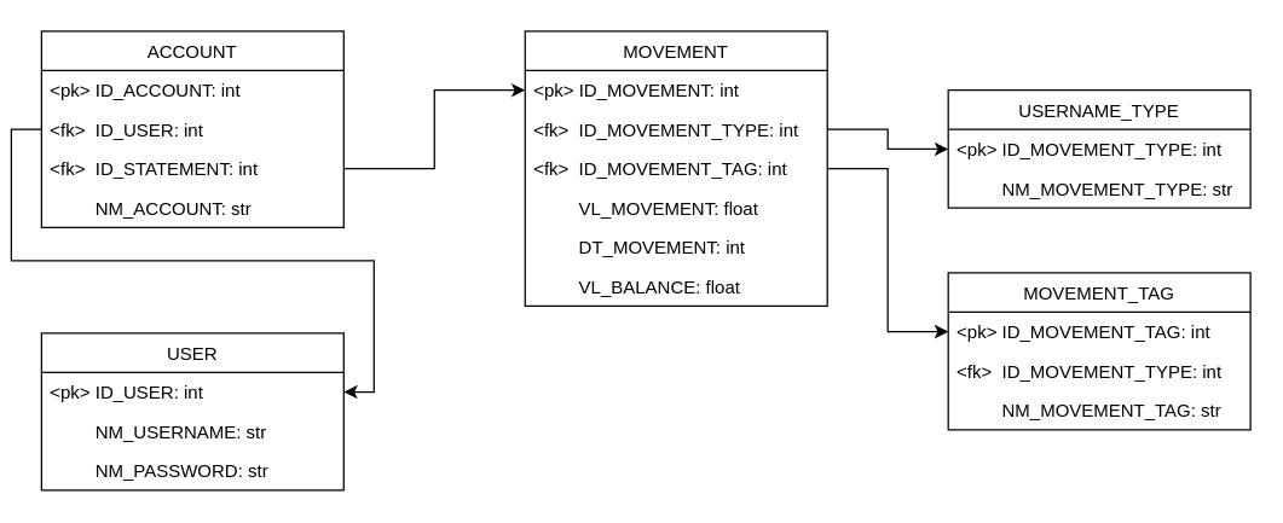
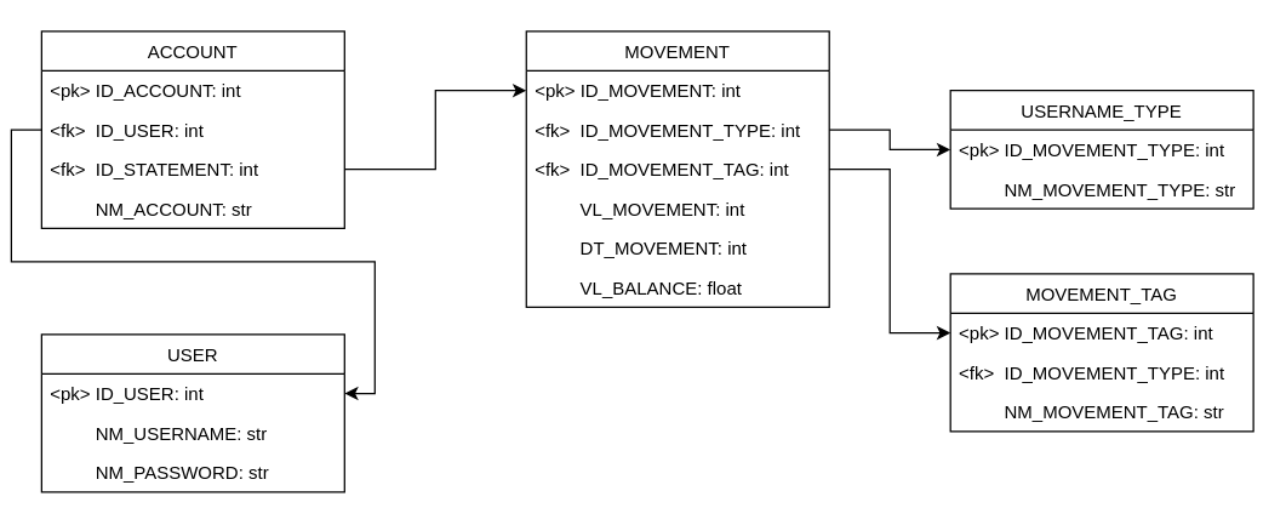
  <mxCell id="0" />
  <mxCell id="1" parent="0" />
  <mxCell id="2" value="USER" style="swimlane;fontStyle=0;childLayout=stackLayout;horizontal=1;startSize=26;fillColor=none;horizontalStack=0;resizeParent=1;resizeParentMax=0;resizeLast=0;collapsible=1;marginBottom=0;" parent="1" vertex="1"><mxGeometry x="20" y="220" width="200" height="104" as="geometry" /></mxCell>
  <mxCell id="3" value="&lt;pk&gt; ID_USER: int" style="text;strokeColor=none;fillColor=none;align=left;verticalAlign=top;spacingLeft=4;spacingRight=4;overflow=hidden;rotatable=0;points=[[0,0.5],[1,0.5]];portConstraint=eastwest;" parent="2" vertex="1"><mxGeometry y="26" width="200" height="26" as="geometry" /></mxCell>
  <mxCell id="4" value="         NM_USERNAME: str" style="text;strokeColor=none;fillColor=none;align=left;verticalAlign=top;spacingLeft=4;spacingRight=4;overflow=hidden;rotatable=0;points=[[0,0.5],[1,0.5]];portConstraint=eastwest;" parent="2" vertex="1"><mxGeometry y="52" width="200" height="26" as="geometry" /></mxCell>
  <mxCell id="5" value="         NM_PASSWORD: str" style="text;strokeColor=none;fillColor=none;align=left;verticalAlign=top;spacingLeft=4;spacingRight=4;overflow=hidden;rotatable=0;points=[[0,0.5],[1,0.5]];portConstraint=eastwest;" parent="2" vertex="1"><mxGeometry y="78" width="200" height="26" as="geometry" /></mxCell>
  <mxCell id="6" value="ACCOUNT" style="swimlane;fontStyle=0;childLayout=stackLayout;horizontal=1;startSize=26;fillColor=none;horizontalStack=0;resizeParent=1;resizeParentMax=0;resizeLast=0;collapsible=1;marginBottom=0;" parent="1" vertex="1"><mxGeometry x="20" y="20" width="200" height="130" as="geometry" /></mxCell>
  <mxCell id="7" value="&lt;pk&gt; ID_ACCOUNT: int" style="text;strokeColor=none;fillColor=none;align=left;verticalAlign=top;spacingLeft=4;spacingRight=4;overflow=hidden;rotatable=0;points=[[0,0.5],[1,0.5]];portConstraint=eastwest;" parent="6" vertex="1"><mxGeometry y="26" width="200" height="26" as="geometry" /></mxCell>
  <mxCell id="8" value="&lt;fk&gt;  ID_USER: int" style="text;strokeColor=none;fillColor=none;align=left;verticalAlign=top;spacingLeft=4;spacingRight=4;overflow=hidden;rotatable=0;points=[[0,0.5],[1,0.5]];portConstraint=eastwest;" parent="6" vertex="1"><mxGeometry y="52" width="200" height="26" as="geometry" /></mxCell>
  <mxCell id="9" value="&lt;fk&gt;  ID_STATEMENT: int" style="text;strokeColor=none;fillColor=none;align=left;verticalAlign=top;spacingLeft=4;spacingRight=4;overflow=hidden;rotatable=0;points=[[0,0.5],[1,0.5]];portConstraint=eastwest;" parent="6" vertex="1"><mxGeometry y="78" width="200" height="26" as="geometry" /></mxCell>
  <mxCell id="10" value="         NM_ACCOUNT: str" style="text;strokeColor=none;fillColor=none;align=left;verticalAlign=top;spacingLeft=4;spacingRight=4;overflow=hidden;rotatable=0;points=[[0,0.5],[1,0.5]];portConstraint=eastwest;" parent="6" vertex="1"><mxGeometry y="104" width="200" height="26" as="geometry" /></mxCell>
  <mxCell id="11" value="MOVEMENT" style="swimlane;fontStyle=0;childLayout=stackLayout;horizontal=1;startSize=26;fillColor=none;horizontalStack=0;resizeParent=1;resizeParentMax=0;resizeLast=0;collapsible=1;marginBottom=0;" parent="1" vertex="1"><mxGeometry x="340" y="20" width="200" height="182" as="geometry" /></mxCell>
  <mxCell id="12" value="&lt;pk&gt; ID_MOVEMENT: int" style="text;strokeColor=none;fillColor=none;align=left;verticalAlign=top;spacingLeft=4;spacingRight=4;overflow=hidden;rotatable=0;points=[[0,0.5],[1,0.5]];portConstraint=eastwest;" parent="11" vertex="1"><mxGeometry y="26" width="200" height="26" as="geometry" /></mxCell>
  <mxCell id="13" value="&lt;fk&gt;  ID_MOVEMENT_TYPE: int" style="text;strokeColor=none;fillColor=none;align=left;verticalAlign=top;spacingLeft=4;spacingRight=4;overflow=hidden;rotatable=0;points=[[0,0.5],[1,0.5]];portConstraint=eastwest;" parent="11" vertex="1"><mxGeometry y="52" width="200" height="26" as="geometry" /></mxCell>
  <mxCell id="14" value="&lt;fk&gt;  ID_MOVEMENT_TAG: int" style="text;strokeColor=none;fillColor=none;align=left;verticalAlign=top;spacingLeft=4;spacingRight=4;overflow=hidden;rotatable=0;points=[[0,0.5],[1,0.5]];portConstraint=eastwest;" vertex="1" parent="11"><mxGeometry y="78" width="200" height="26" as="geometry" /></mxCell>
- <mxCell id="15" value="         VL_MOVEMENT: float" style="text;strokeColor=none;fillColor=none;align=left;verticalAlign=top;spacingLeft=4;spacingRight=4;overflow=hidden;rotatable=0;points=[[0,0.5],[1,0.5]];portConstraint=eastwest;" parent="11" vertex="1"><mxGeometry y="104" width="200" height="26" as="geometry" /></mxCell>
+ <mxCell id="15" value="         VL_MOVEMENT: int" style="text;strokeColor=none;fillColor=none;align=left;verticalAlign=top;spacingLeft=4;spacingRight=4;overflow=hidden;rotatable=0;points=[[0,0.5],[1,0.5]];portConstraint=eastwest;" parent="11" vertex="1"><mxGeometry y="104" width="200" height="26" as="geometry" /></mxCell>
  <mxCell id="16" value="         DT_MOVEMENT: int" style="text;strokeColor=none;fillColor=none;align=left;verticalAlign=top;spacingLeft=4;spacingRight=4;overflow=hidden;rotatable=0;points=[[0,0.5],[1,0.5]];portConstraint=eastwest;" vertex="1" parent="11"><mxGeometry y="130" width="200" height="26" as="geometry" /></mxCell>
  <mxCell id="17" value="         VL_BALANCE: float" style="text;strokeColor=none;fillColor=none;align=left;verticalAlign=top;spacingLeft=4;spacingRight=4;overflow=hidden;rotatable=0;points=[[0,0.5],[1,0.5]];portConstraint=eastwest;" vertex="1" parent="11"><mxGeometry y="156" width="200" height="26" as="geometry" /></mxCell>
  <mxCell id="18" style="edgeStyle=orthogonalEdgeStyle;rounded=0;orthogonalLoop=1;jettySize=auto;html=1;entryX=0;entryY=0.5;entryDx=0;entryDy=0;" parent="1" source="9" target="12" edge="1"><mxGeometry relative="1" as="geometry" /></mxCell>
  <mxCell id="19" style="edgeStyle=orthogonalEdgeStyle;rounded=0;orthogonalLoop=1;jettySize=auto;html=1;entryX=1;entryY=0.5;entryDx=0;entryDy=0;" parent="1" source="8" target="3" edge="1"><mxGeometry relative="1" as="geometry" /></mxCell>
  <mxCell id="20" value="USERNAME_TYPE" style="swimlane;fontStyle=0;childLayout=stackLayout;horizontal=1;startSize=26;fillColor=none;horizontalStack=0;resizeParent=1;resizeParentMax=0;resizeLast=0;collapsible=1;marginBottom=0;" parent="1" vertex="1"><mxGeometry x="620" y="59" width="200" height="78" as="geometry" /></mxCell>
  <mxCell id="21" value="&lt;pk&gt; ID_MOVEMENT_TYPE: int" style="text;strokeColor=none;fillColor=none;align=left;verticalAlign=top;spacingLeft=4;spacingRight=4;overflow=hidden;rotatable=0;points=[[0,0.5],[1,0.5]];portConstraint=eastwest;" parent="20" vertex="1"><mxGeometry y="26" width="200" height="26" as="geometry" /></mxCell>
  <mxCell id="22" value="         NM_MOVEMENT_TYPE: str" style="text;strokeColor=none;fillColor=none;align=left;verticalAlign=top;spacingLeft=4;spacingRight=4;overflow=hidden;rotatable=0;points=[[0,0.5],[1,0.5]];portConstraint=eastwest;" parent="20" vertex="1"><mxGeometry y="52" width="200" height="26" as="geometry" /></mxCell>
  <mxCell id="23" style="edgeStyle=orthogonalEdgeStyle;rounded=0;orthogonalLoop=1;jettySize=auto;html=1;entryX=0;entryY=0.5;entryDx=0;entryDy=0;" parent="1" source="13" target="21" edge="1"><mxGeometry relative="1" as="geometry" /></mxCell>
  <mxCell id="24" value="MOVEMENT_TAG" style="swimlane;fontStyle=0;childLayout=stackLayout;horizontal=1;startSize=26;fillColor=none;horizontalStack=0;resizeParent=1;resizeParentMax=0;resizeLast=0;collapsible=1;marginBottom=0;" vertex="1" parent="1"><mxGeometry x="620" y="180" width="200" height="104" as="geometry" /></mxCell>
  <mxCell id="25" value="&lt;pk&gt; ID_MOVEMENT_TAG: int" style="text;strokeColor=none;fillColor=none;align=left;verticalAlign=top;spacingLeft=4;spacingRight=4;overflow=hidden;rotatable=0;points=[[0,0.5],[1,0.5]];portConstraint=eastwest;" vertex="1" parent="24"><mxGeometry y="26" width="200" height="26" as="geometry" /></mxCell>
  <mxCell id="26" value="&lt;fk&gt;  ID_MOVEMENT_TYPE: int" style="text;strokeColor=none;fillColor=none;align=left;verticalAlign=top;spacingLeft=4;spacingRight=4;overflow=hidden;rotatable=0;points=[[0,0.5],[1,0.5]];portConstraint=eastwest;" vertex="1" parent="24"><mxGeometry y="52" width="200" height="26" as="geometry" /></mxCell>
  <mxCell id="27" value="         NM_MOVEMENT_TAG: str" style="text;strokeColor=none;fillColor=none;align=left;verticalAlign=top;spacingLeft=4;spacingRight=4;overflow=hidden;rotatable=0;points=[[0,0.5],[1,0.5]];portConstraint=eastwest;" vertex="1" parent="24"><mxGeometry y="78" width="200" height="26" as="geometry" /></mxCell>
  <mxCell id="28" style="edgeStyle=orthogonalEdgeStyle;rounded=0;orthogonalLoop=1;jettySize=auto;html=1;entryX=0;entryY=0.5;entryDx=0;entryDy=0;" edge="1" parent="1" source="14" target="25"><mxGeometry relative="1" as="geometry" /></mxCell>
